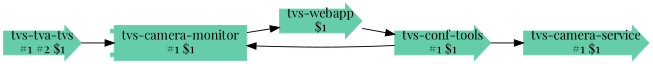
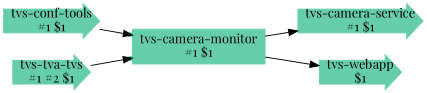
  digraph {
    concentrate=true
    fontname="Playfair Display"
    forcelabels=true
    rankdir=LR
    node [color=aquamarine3 fontname="Playfair Display" shape=rarrow style=filled]
    edge [fontname="Playfair Display"]
    n1 [label="tvs-camera-monitor\n#1 $1" shape=component]
    n2 [label="tvs-camera-service\n#1 $1"]
    n3 [label="tvs-webapp\n$1"]
    n4 [label="tvs-conf-tools\n#1 $1"]
    n5 [label="tvs-tva-tvs\n#1 #2 $1"]
-   n4 -> n2
+   n1 -> n2
    n1 -> n3
-   n3 -> n4
    n4 -> n1
    n5 -> n1
  }
